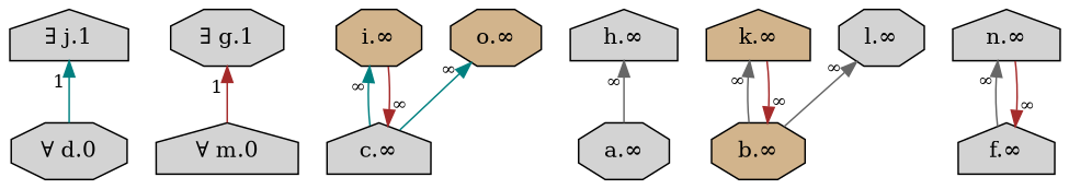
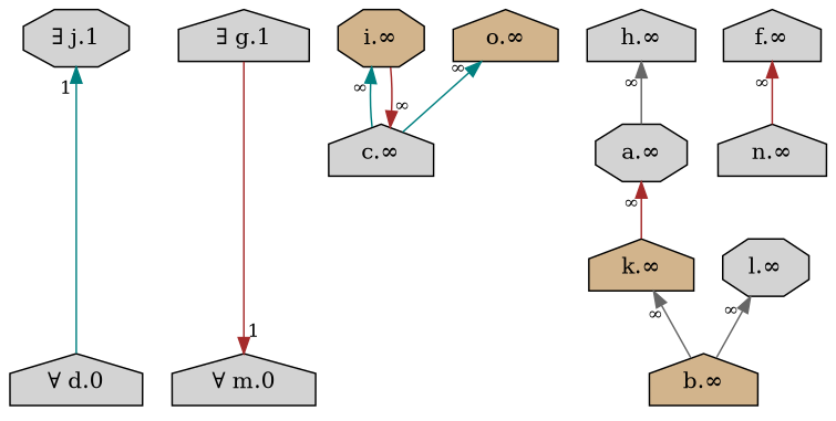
  digraph {
    node [fillcolor=lightgrey fontsize=14 shape=house style=filled]
    edge [color=brown dir=back fontsize=12 labeldistance=1.5 style=solid taillabel="∞"]
-   n1 [label="∀ d.0" shape=octagon]
+   n1 [label="∀ d.0"]
    n2 [label="∀ m.0"]
-   n3 [label="∃ g.1" shape=octagon]
-   n4 [label="∃ j.1"]
+   n3 [label="∃ g.1"]
+   n4 [label="∃ j.1" shape=octagon]
    n5 [fillcolor=tan label="i.∞" shape=octagon]
    n6 [label="c.∞"]
    n7 [label="h.∞"]
    n8 [label="a.∞" shape=octagon]
    n9 [fillcolor=tan label="k.∞"]
-   n10 [fillcolor=tan label="b.∞" shape=octagon]
+   n10 [fillcolor=tan label="b.∞"]
    n11 [label="l.∞" shape=octagon]
-   n12 [fillcolor=tan label="o.∞" shape=octagon]
+   n12 [fillcolor=tan label="o.∞"]
    n13 [label="n.∞"]
    n14 [label="f.∞"]
    subgraph sub_1 {
      rank=max
      n1
      n2
    }
    subgraph sub_2 {
      rank=min
      n3
      n4
    }
-   n3 -> n2 [taillabel=1]
+   n2 -> n3 [taillabel=1]
    n4 -> n1 [color=teal taillabel=1]
    n5 -> n6 [color=teal]
    n6 -> n5
    n7 -> n8 [color=gray40]
    n9 -> n10 [color=gray40]
-   n10 -> n9
+   n8 -> n9
    n11 -> n10 [color=gray40]
    n12 -> n6 [color=teal]
-   n13 -> n14 [color=gray40]
    n14 -> n13
  }
